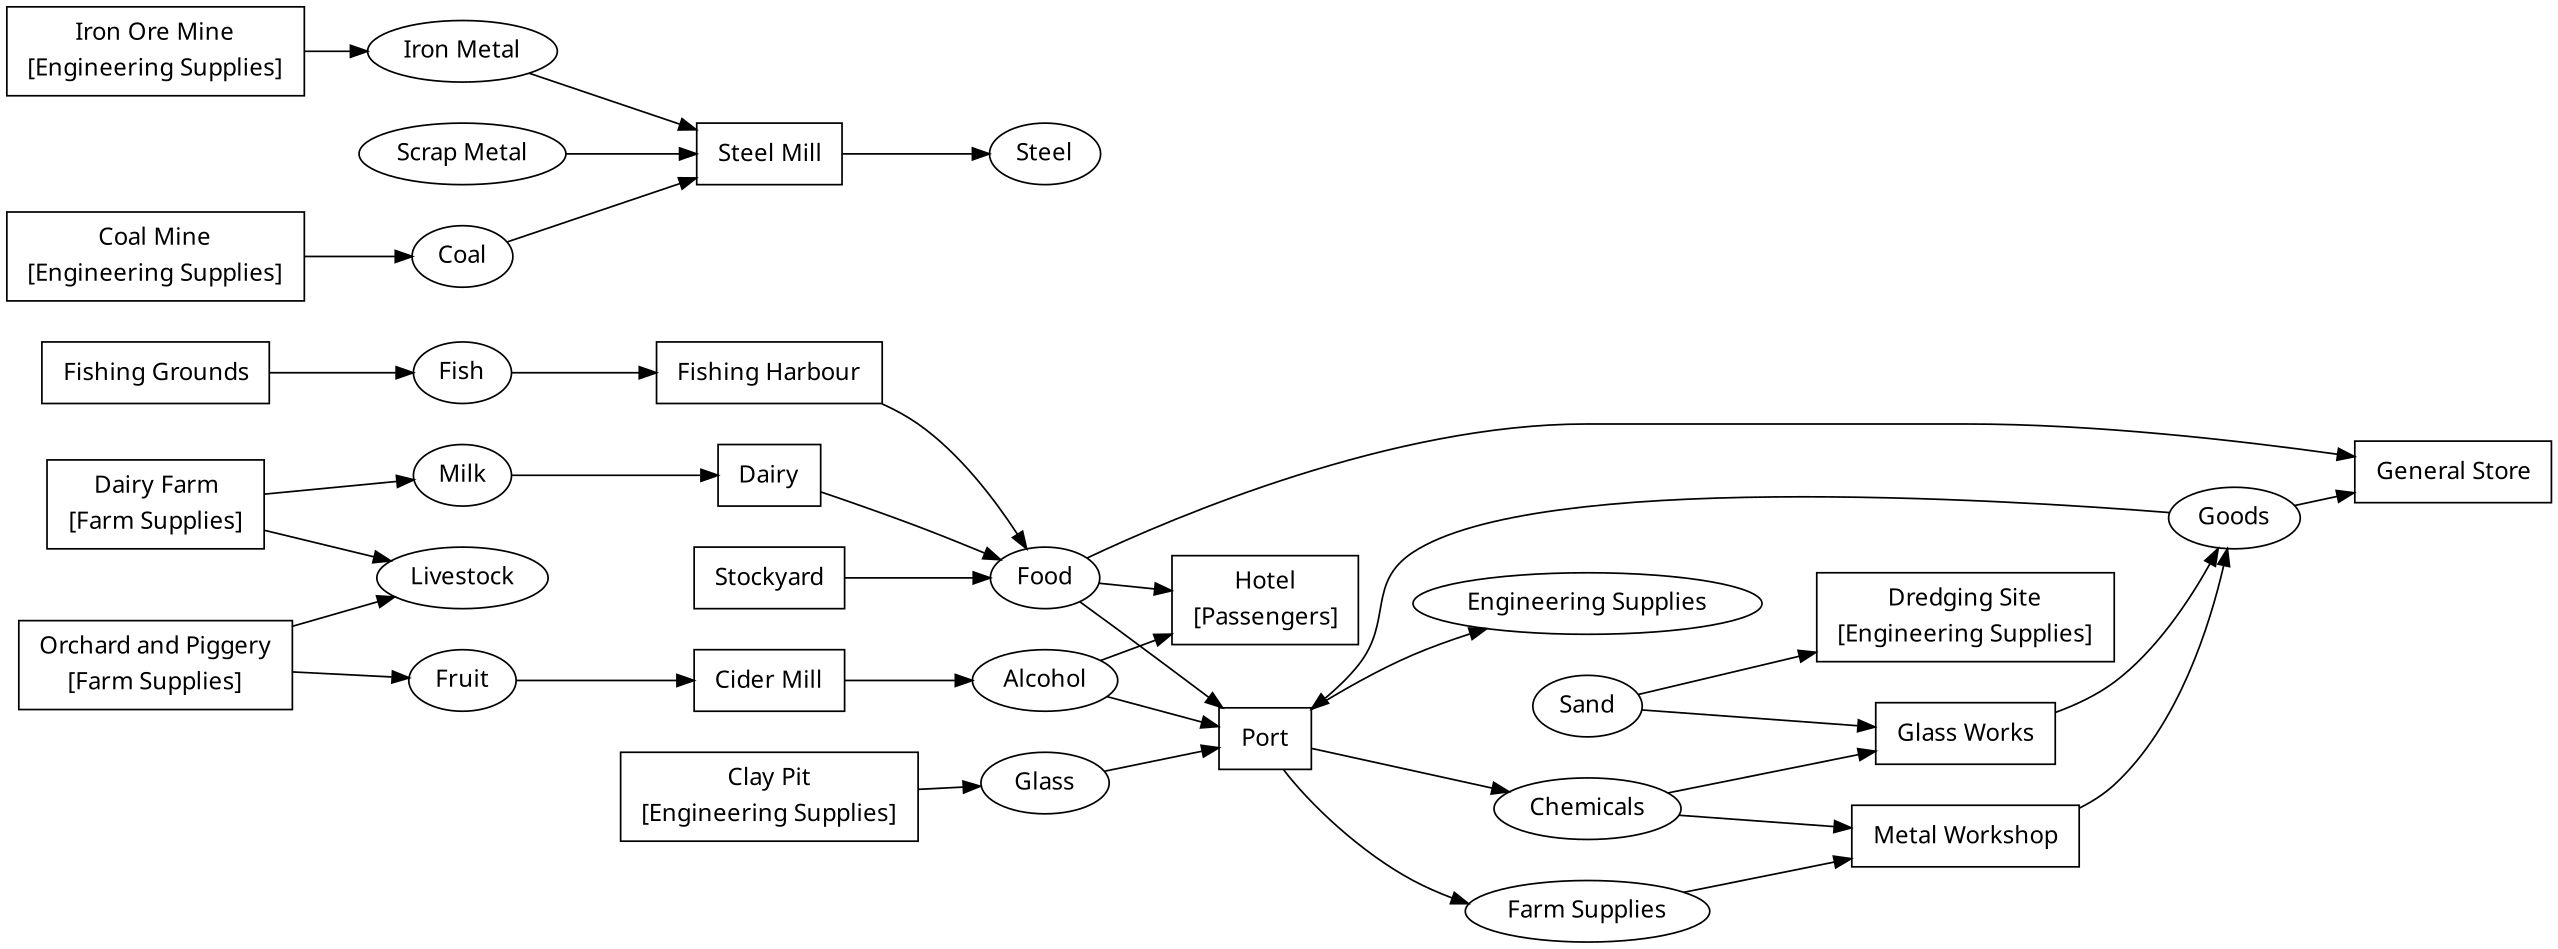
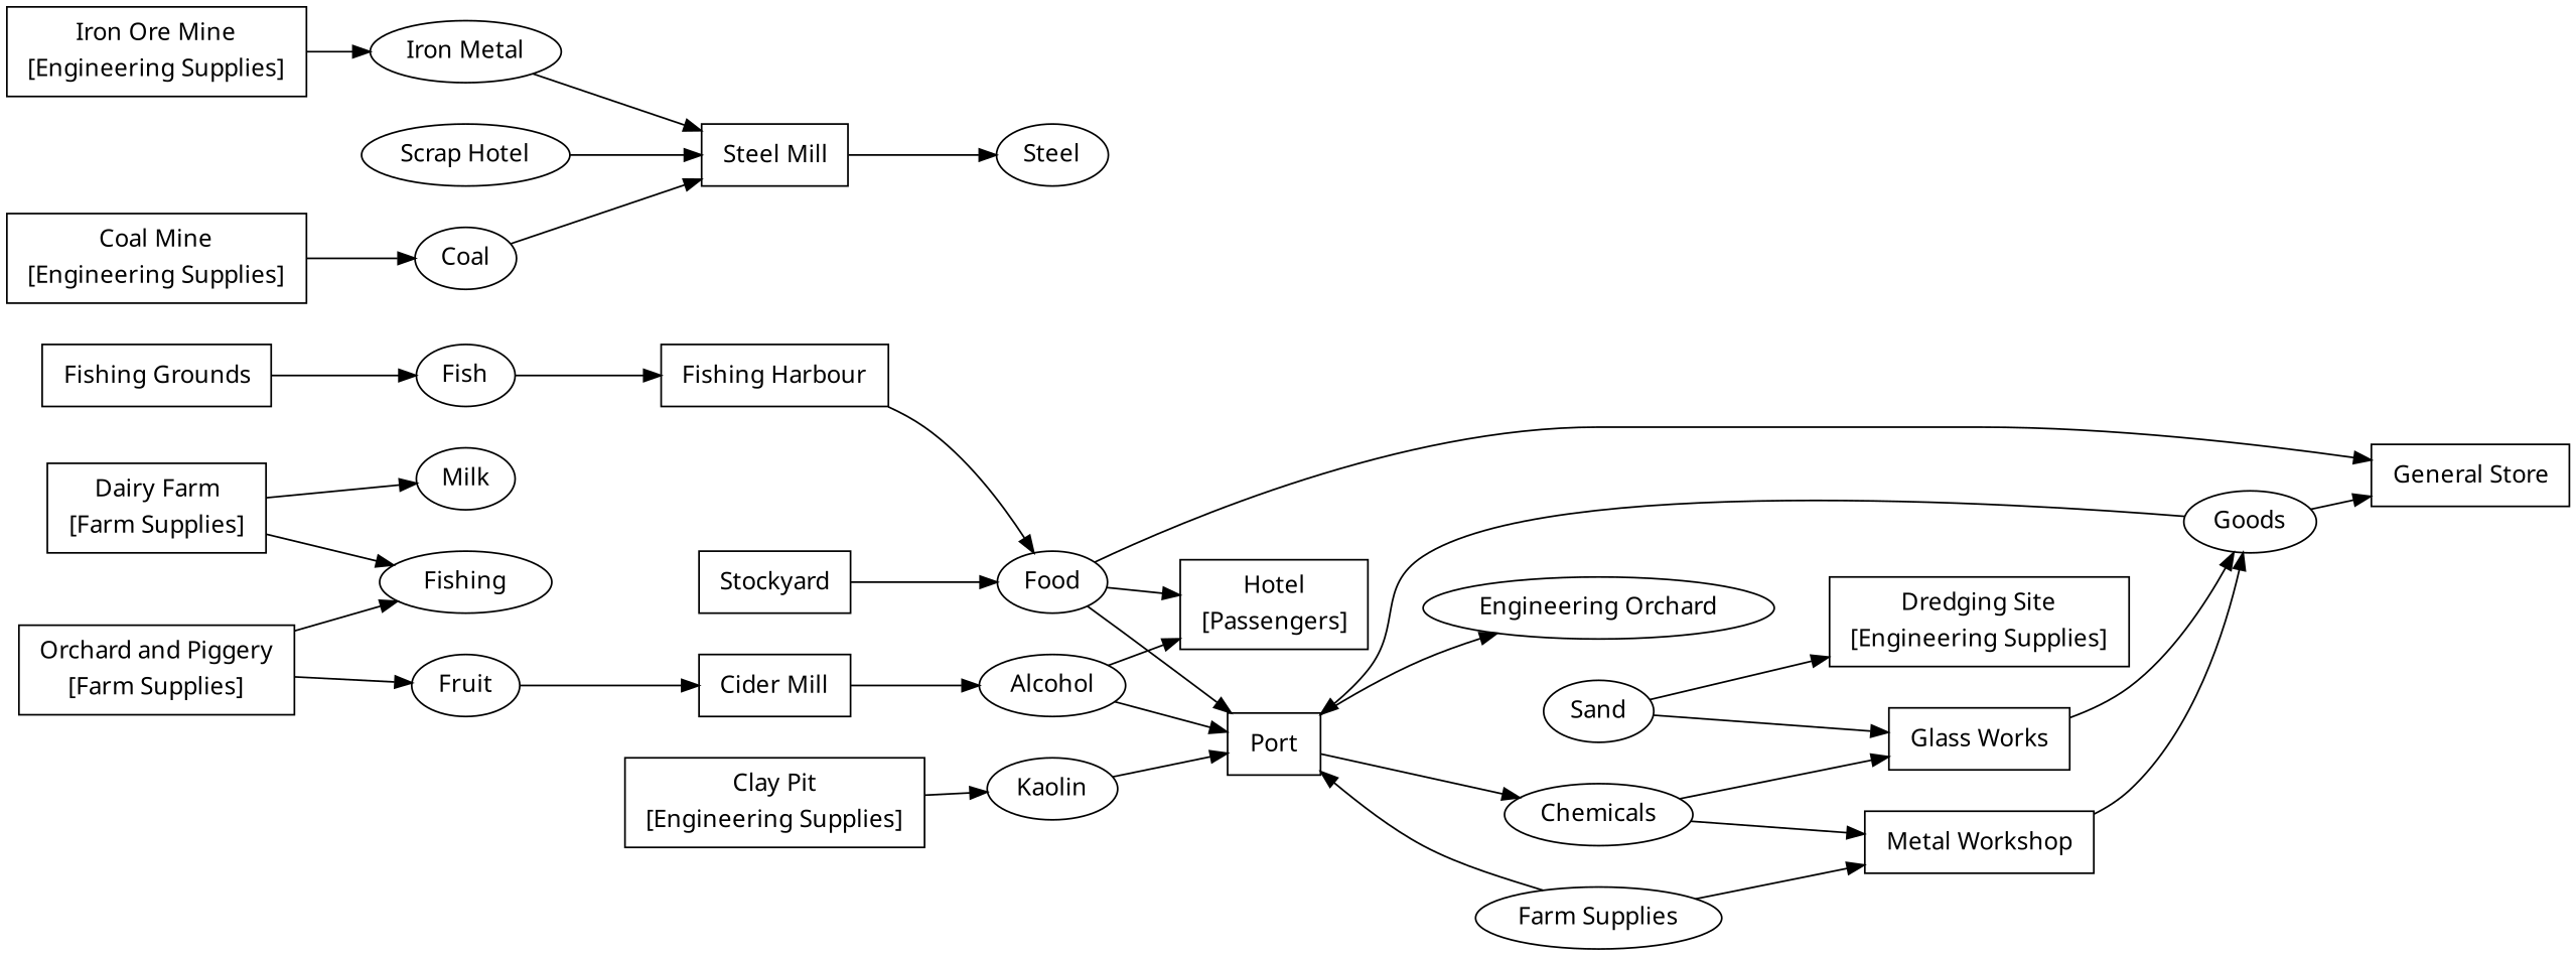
  digraph {
    fname="docs/html/temperate_basic.dot"
    fontname="sans-serif"
    nodesep=0.33
    rankdir=LR
    ranksep=0.44
    node [fontname="sans-serif" shape=box]
    edge [weight=1]
    n1 [label=Alcohol shape=ellipse]
    n2 [label=<             <table border="0" cellborder="0">                 <tr><td>Hotel</td></tr>                                                                                                                                                                                                          <tr><td>[Passengers]</td></tr>                                                   </table>         >]
    n3 [label=<             <table border="0" cellborder="0">                 <tr><td>Port</td></tr>                                                                                                                                                                                                               </table>         >]
    n4 [label=<             <table border="0" cellborder="0">                 <tr><td>General Store</td></tr>                                                                                                                                                                                                               </table>         >]
    n5 [label=Chemicals shape=ellipse]
    n6 [label=<             <table border="0" cellborder="0">                 <tr><td>Glass Works</td></tr>                                                                                                                                                    </table>         >]
    n7 [label=<             <table border="0" cellborder="0">                 <tr><td>Metal Workshop</td></tr>                                                                                                                                                    </table>         >]
    n8 [label=Goods shape=ellipse]
    n9 [label=Coal shape=ellipse]
    n10 [label=<             <table border="0" cellborder="0">                 <tr><td>Steel Mill</td></tr>                                                                                                                                                                                                               </table>         >]
    n11 [label=Steel shape=ellipse]
-   n12 [label="Engineering Supplies" shape=ellipse]
+   n12 [label="Engineering Orchard" shape=ellipse]
    n13 [label="Farm Supplies" shape=ellipse]
    n14 [label=Fish shape=ellipse]
    n15 [label=<             <table border="0" cellborder="0">                 <tr><td>Fishing Harbour</td></tr>                                                                                         </table>         >]
    n16 [label=Food shape=ellipse]
    n17 [label=Fruit shape=ellipse]
    n18 [label=<             <table border="0" cellborder="0">                 <tr><td>Cider Mill</td></tr>                                                                                         </table>         >]
    n19 [label="Iron Metal" shape=ellipse]
-   n20 [label=Glass shape=ellipse]
-   n21 [label=Livestock shape=ellipse]
+   n20 [label=Kaolin shape=ellipse]
+   n21 [label=Fishing shape=ellipse]
    n22 [label=<             <table border="0" cellborder="0">                 <tr><td>Stockyard</td></tr>                                                                                         </table>         >]
    n23 [label=Milk shape=ellipse]
-   n24 [label=<             <table border="0" cellborder="0">                 <tr><td>Dairy</td></tr>                                                                                         </table>         >]
    n25 [label=Sand shape=ellipse]
    n26 [label=<             <table border="0" cellborder="0">                 <tr><td>Dredging Site</td></tr>                                                               <tr><td>[Engineering Supplies]</td></tr>                                                                        </table>         >]
-   n27 [label="Scrap Metal" shape=ellipse]
+   n27 [label="Scrap Hotel" shape=ellipse]
    n28 [label=<             <table border="0" cellborder="0">                 <tr><td>Clay Pit</td></tr>                                                               <tr><td>[Engineering Supplies]</td></tr>                                                                        </table>         >]
    n29 [label=<             <table border="0" cellborder="0">                 <tr><td>Coal Mine</td></tr>                                                               <tr><td>[Engineering Supplies]</td></tr>                                                                        </table>         >]
    n30 [label=<             <table border="0" cellborder="0">                 <tr><td>Dairy Farm</td></tr>                                                               <tr><td>[Farm Supplies]</td></tr>                                                                        </table>         >]
    n31 [label=<             <table border="0" cellborder="0">                 <tr><td>Fishing Grounds</td></tr>                              </table>         >]
    n32 [label=<             <table border="0" cellborder="0">                 <tr><td>Iron Ore Mine</td></tr>                                                               <tr><td>[Engineering Supplies]</td></tr>                                                                        </table>         >]
    n33 [label=<             <table border="0" cellborder="0">                 <tr><td>Orchard and Piggery</td></tr>                                                               <tr><td>[Farm Supplies]</td></tr>                                                                        </table>         >]
    n1 -> n2 [weight=3]
    n1 -> n3 [weight=3]
    n3 -> n5 [weight=3]
    n3 -> n12 [weight=3]
-   n3 -> n13 [weight=3]
+   n13 -> n3 [weight=3]
    n5 -> n6 [weight=2]
    n5 -> n7 [weight=2]
    n6 -> n8
    n7 -> n8
    n8 -> n3 [weight=3]
    n8 -> n4 [weight=3]
    n9 -> n10 [weight=3]
    n10 -> n11
    n13 -> n7 [weight=2]
    n14 -> n15
    n15 -> n16
    n16 -> n2 [weight=3]
    n16 -> n3 [weight=3]
    n16 -> n4 [weight=3]
    n17 -> n18
    n18 -> n1
    n19 -> n10 [weight=3]
    n20 -> n3 [weight=3]
    n22 -> n16
-   n23 -> n24
-   n24 -> n16
    n25 -> n6 [weight=2]
    n25 -> n26
    n27 -> n10 [weight=3]
    n28 -> n20
    n29 -> n9
    n30 -> n21 [weight=2]
    n30 -> n23 [weight=2]
    n31 -> n14
    n32 -> n19
    n33 -> n17 [weight=2]
    n33 -> n21 [weight=2]
  }
